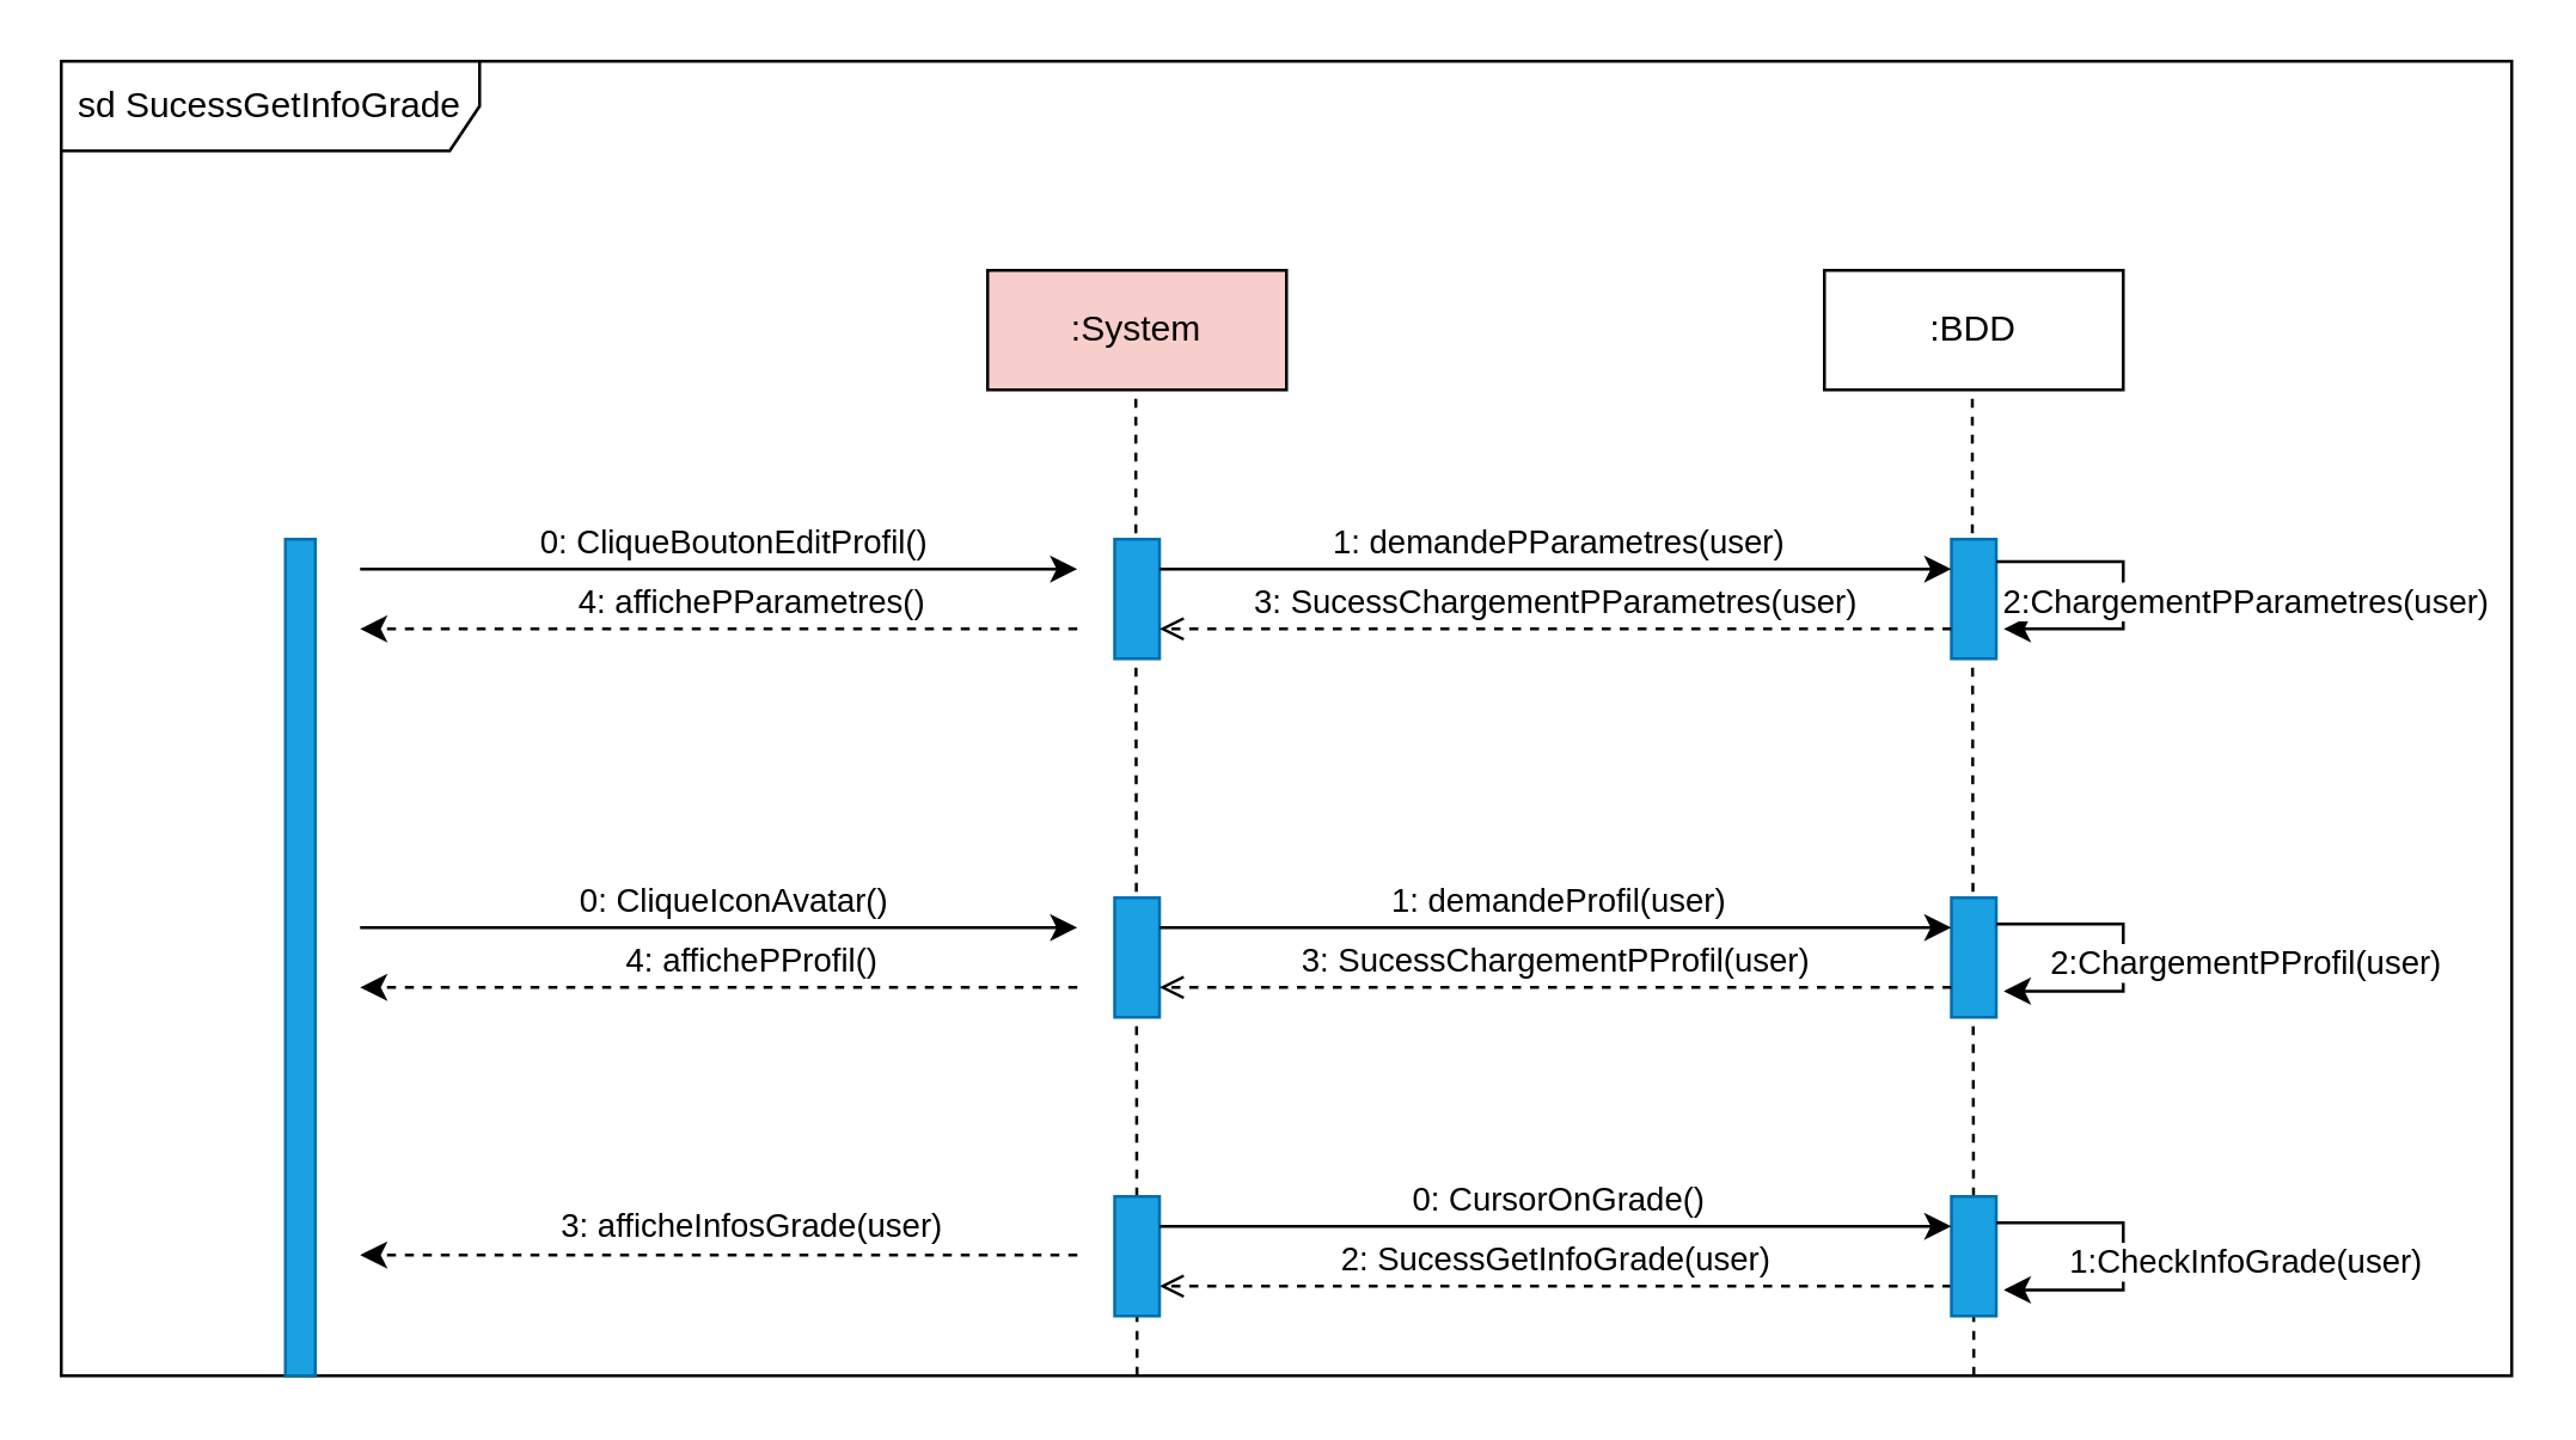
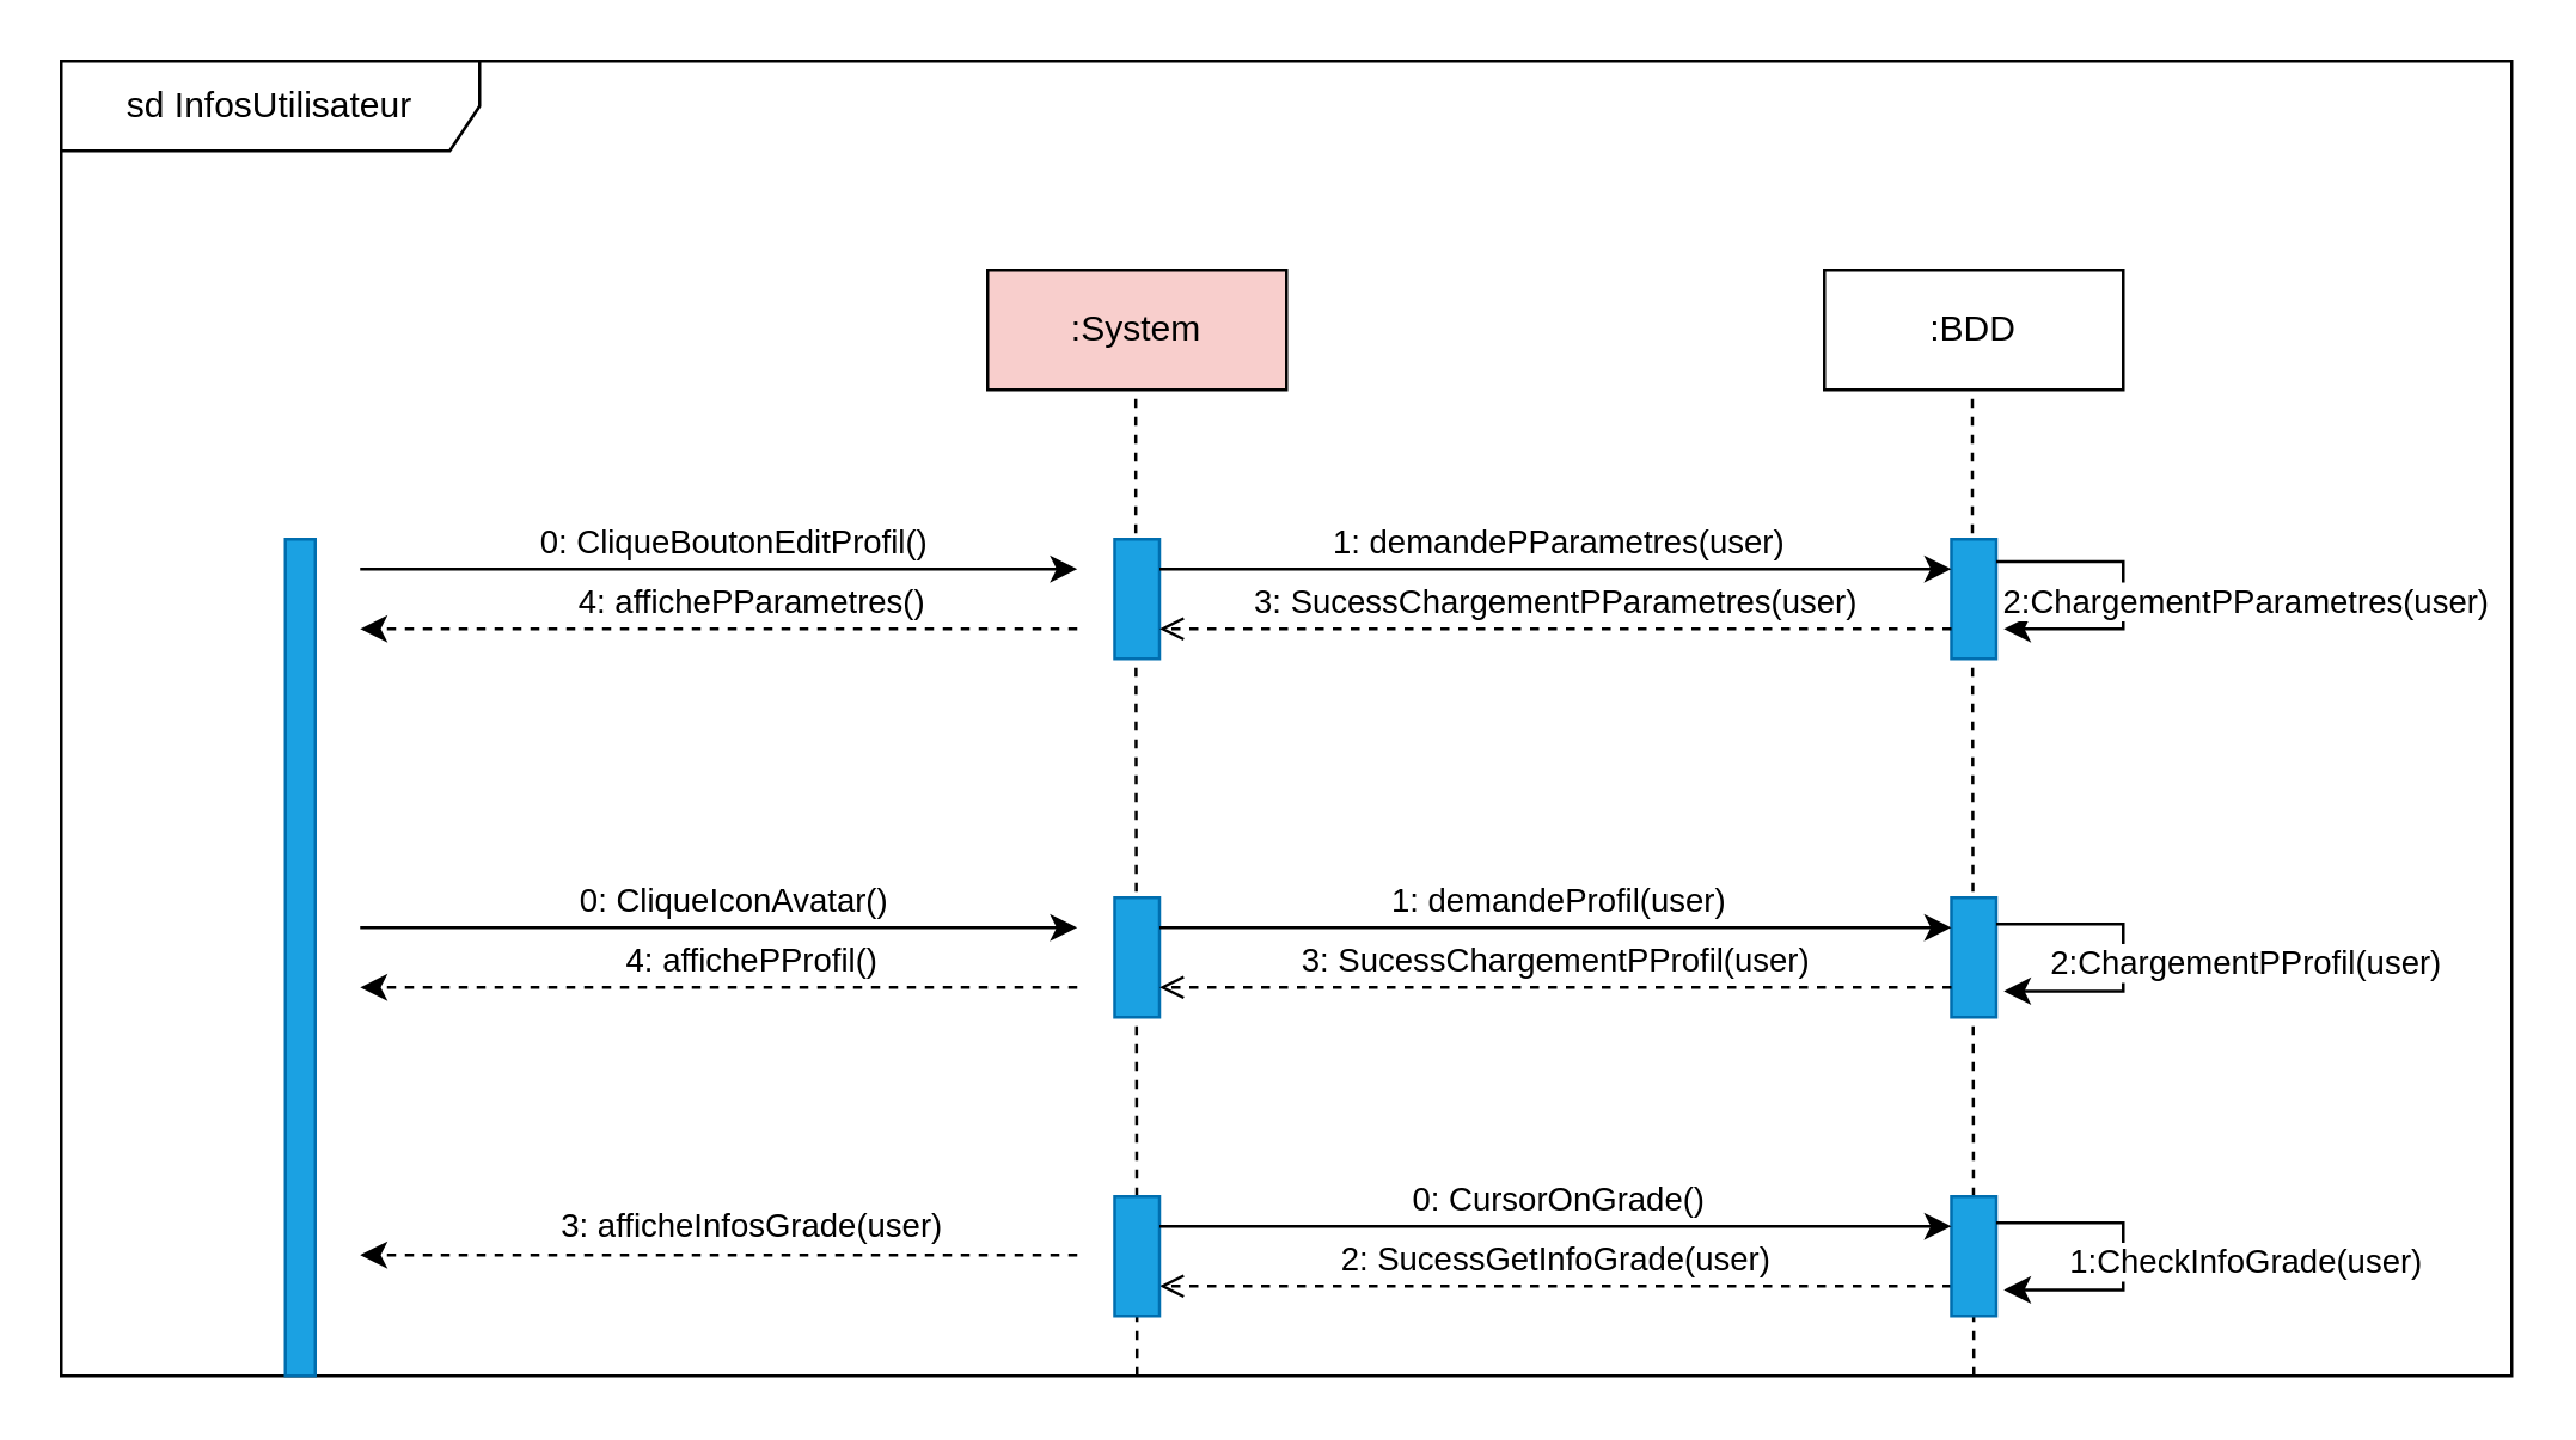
  <mxCell id="0" />
  <mxCell id="1" parent="0" />
- <mxCell id="2" value="sd SucessGetInfoGrade" style="shape=umlFrame;whiteSpace=wrap;html=1;fontColor=#000000;width=140;height=30;movable=0;resizable=0;rotatable=0;deletable=0;editable=0;connectable=0;" parent="1" vertex="1"><mxGeometry width="820" height="440" as="geometry" x="20" y="20" /></mxCell>
+ <mxCell id="2" value="sd InfosUtilisateur" style="shape=umlFrame;whiteSpace=wrap;html=1;fontColor=#000000;width=140;height=30;movable=0;resizable=0;rotatable=0;deletable=0;editable=0;connectable=0;" parent="1" vertex="1"><mxGeometry width="820" height="440" as="geometry" x="20" y="20" /></mxCell>
  <mxCell id="3" value="" style="shape=rect;dashed=0;shadow=0;html=1;whiteSpace=wrap;direction=south;horizontal=0;fontColor=#ffffff;fillColor=#1ba1e2;strokeColor=#006EAF;" parent="1" vertex="1"><mxGeometry x="95" y="180" width="10" height="280" as="geometry" /></mxCell>
  <mxCell id="4" value=":System" style="whiteSpace=wrap;html=1;align=center;fontColor=#000000;fillColor=#f8cecc;" parent="1" vertex="1"><mxGeometry x="330" y="90" width="100" height="40" as="geometry" /></mxCell>
  <mxCell id="5" value=":BDD" style="whiteSpace=wrap;html=1;align=center;fontColor=#000000;" parent="1" vertex="1"><mxGeometry x="610" y="90" width="100" height="40" as="geometry" /></mxCell>
  <mxCell id="6" value="" style="endArrow=none;dashed=1;html=1;rounded=0;fontColor=#000000;entryX=0.5;entryY=1;entryDx=0;entryDy=0;movable=1;resizable=1;rotatable=1;deletable=1;editable=1;connectable=1;" parent="1" edge="1"><mxGeometry width="50" height="50" relative="1" as="geometry"><mxPoint x="380" y="460" as="sourcePoint" /><mxPoint x="379.58" y="130" as="targetPoint" /><Array as="points"><mxPoint x="379.58" y="180" /></Array></mxGeometry></mxCell>
  <mxCell id="7" value="" style="endArrow=none;dashed=1;html=1;rounded=0;fontColor=#000000;entryX=0.5;entryY=1;entryDx=0;entryDy=0;movable=1;resizable=1;rotatable=1;deletable=1;editable=1;connectable=1;" parent="1" edge="1"><mxGeometry width="50" height="50" relative="1" as="geometry"><mxPoint x="660" y="460" as="sourcePoint" /><mxPoint x="659.5" y="130" as="targetPoint" /><Array as="points"><mxPoint x="659.5" y="180" /></Array></mxGeometry></mxCell>
  <mxCell id="8" value="" style="shape=rect;dashed=0;shadow=0;html=1;whiteSpace=wrap;direction=south;horizontal=0;fontColor=#ffffff;fillColor=#1ba1e2;strokeColor=#006EAF;" parent="1" vertex="1"><mxGeometry x="372.5" y="180" width="15" height="40" as="geometry" /></mxCell>
  <mxCell id="9" value="" style="shape=rect;dashed=0;shadow=0;html=1;whiteSpace=wrap;direction=south;horizontal=0;fontColor=#ffffff;fillColor=#1ba1e2;strokeColor=#006EAF;" parent="1" vertex="1"><mxGeometry x="652.5" y="180" width="15" height="40" as="geometry" /></mxCell>
  <mxCell id="10" value="" style="endArrow=classic;html=1;rounded=0;" parent="1" edge="1"><mxGeometry width="50" height="50" relative="1" as="geometry"><mxPoint x="120" y="190" as="sourcePoint" /><mxPoint x="360" y="190" as="targetPoint" /></mxGeometry></mxCell>
  <mxCell id="11" value="0: CliqueBoutonEditProfil()" style="edgeLabel;html=1;align=center;verticalAlign=middle;resizable=0;points=[];" parent="10" vertex="1" connectable="0"><mxGeometry x="-0.196" y="1" relative="1" as="geometry"><mxPoint x="28" y="-9" as="offset" /></mxGeometry></mxCell>
  <mxCell id="12" value="" style="endArrow=classic;html=1;rounded=0;" parent="1" edge="1"><mxGeometry width="50" height="50" relative="1" as="geometry"><mxPoint x="120" y="310" as="sourcePoint" /><mxPoint x="360" y="310" as="targetPoint" /></mxGeometry></mxCell>
  <mxCell id="13" value="0: CliqueIconAvatar()" style="edgeLabel;html=1;align=center;verticalAlign=middle;resizable=0;points=[];" parent="12" vertex="1" connectable="0"><mxGeometry x="-0.196" y="1" relative="1" as="geometry"><mxPoint x="28" y="-9" as="offset" /></mxGeometry></mxCell>
  <mxCell id="14" value="" style="shape=rect;dashed=0;shadow=0;html=1;whiteSpace=wrap;direction=south;horizontal=0;fontColor=#ffffff;fillColor=#1ba1e2;strokeColor=#006EAF;" parent="1" vertex="1"><mxGeometry x="372.5" y="300" width="15" height="40" as="geometry" /></mxCell>
  <mxCell id="15" value="" style="shape=rect;dashed=0;shadow=0;html=1;whiteSpace=wrap;direction=south;horizontal=0;fontColor=#ffffff;fillColor=#1ba1e2;strokeColor=#006EAF;" parent="1" vertex="1"><mxGeometry x="652.5" y="300" width="15" height="40" as="geometry" /></mxCell>
  <mxCell id="16" value="" style="endArrow=classic;html=1;rounded=0;fontColor=#000000;dashed=1;" parent="1" edge="1"><mxGeometry width="50" height="50" relative="1" as="geometry"><mxPoint x="360" y="330" as="sourcePoint" /><mxPoint x="120" y="330" as="targetPoint" /></mxGeometry></mxCell>
  <mxCell id="17" value="4: affichePProfil()" style="edgeLabel;html=1;align=center;verticalAlign=middle;resizable=0;points=[];fontColor=#000000;" parent="16" vertex="1" connectable="0"><mxGeometry x="-0.229" relative="1" as="geometry"><mxPoint x="-17" y="-10" as="offset" /></mxGeometry></mxCell>
  <mxCell id="18" value="" style="endArrow=classic;html=1;rounded=0;fontColor=#000000;dashed=1;" parent="1" edge="1"><mxGeometry width="50" height="50" relative="1" as="geometry"><mxPoint x="360" y="210" as="sourcePoint" /><mxPoint x="120" y="210" as="targetPoint" /></mxGeometry></mxCell>
  <mxCell id="19" value="4: affichePParametres()" style="edgeLabel;html=1;align=center;verticalAlign=middle;resizable=0;points=[];fontColor=#000000;" parent="18" vertex="1" connectable="0"><mxGeometry x="-0.229" relative="1" as="geometry"><mxPoint x="-17" y="-10" as="offset" /></mxGeometry></mxCell>
  <mxCell id="20" value="" style="endArrow=classic;html=1;rounded=0;fontColor=#000000;entryX=0.25;entryY=1;entryDx=0;entryDy=0;exitX=0.25;exitY=0;exitDx=0;exitDy=0;" parent="1" source="8" target="9" edge="1"><mxGeometry width="50" height="50" relative="1" as="geometry"><mxPoint x="372.5" y="240" as="sourcePoint" /><mxPoint x="678.5" y="240" as="targetPoint" /></mxGeometry></mxCell>
  <mxCell id="21" value="1: demandePParametres(user)" style="edgeLabel;html=1;align=center;verticalAlign=middle;resizable=0;points=[];" parent="20" vertex="1" connectable="0"><mxGeometry x="0.122" relative="1" as="geometry"><mxPoint x="-16" y="-10" as="offset" /></mxGeometry></mxCell>
  <mxCell id="22" value="3: SucessChargementPParametres(user)" style="edgeStyle=none;html=1;endArrow=open;dashed=1;verticalAlign=bottom;rounded=0;fontFamily=Helvetica;fontSize=11;fontColor=#000000;exitX=0.75;exitY=1;exitDx=0;exitDy=0;entryX=0.75;entryY=0;entryDx=0;entryDy=0;" parent="1" source="9" target="8" edge="1"><mxGeometry width="160" relative="1" as="geometry"><mxPoint x="640" y="240" as="sourcePoint" /><mxPoint x="330" y="240" as="targetPoint" /><Array as="points"><mxPoint x="420" y="210" /></Array></mxGeometry></mxCell>
  <mxCell id="23" value="" style="edgeStyle=elbowEdgeStyle;elbow=horizontal;endArrow=classic;html=1;rounded=0;fontFamily=Helvetica;fontSize=12;fontColor=#000000;exitX=0.25;exitY=0;exitDx=0;exitDy=0;" parent="1" edge="1"><mxGeometry width="50" height="50" relative="1" as="geometry"><mxPoint x="667.5" y="187.5" as="sourcePoint" /><mxPoint x="670" y="210" as="targetPoint" /><Array as="points"><mxPoint x="710" y="203" /></Array></mxGeometry></mxCell>
  <mxCell id="24" value="2:ChargementPParametres(user)" style="edgeLabel;html=1;align=center;verticalAlign=middle;resizable=0;points=[];fontSize=11;fontFamily=Helvetica;fontColor=#000000;" parent="23" vertex="1" connectable="0"><mxGeometry x="-0.138" relative="1" as="geometry"><mxPoint x="40" y="10" as="offset" /></mxGeometry></mxCell>
  <mxCell id="25" value="" style="endArrow=classic;html=1;rounded=0;fontColor=#000000;entryX=0.25;entryY=1;entryDx=0;entryDy=0;exitX=0.25;exitY=0;exitDx=0;exitDy=0;" parent="1" edge="1"><mxGeometry width="50" height="50" relative="1" as="geometry"><mxPoint x="387.5" y="310" as="sourcePoint" /><mxPoint x="652.5" y="310" as="targetPoint" /></mxGeometry></mxCell>
  <mxCell id="26" value="1: demandeProfil(user)" style="edgeLabel;html=1;align=center;verticalAlign=middle;resizable=0;points=[];" parent="25" vertex="1" connectable="0"><mxGeometry x="0.122" relative="1" as="geometry"><mxPoint x="-16" y="-10" as="offset" /></mxGeometry></mxCell>
  <mxCell id="27" value="3: SucessChargementPProfil(user)" style="edgeStyle=none;html=1;endArrow=open;dashed=1;verticalAlign=bottom;rounded=0;fontFamily=Helvetica;fontSize=11;fontColor=#000000;exitX=0.75;exitY=1;exitDx=0;exitDy=0;entryX=0.75;entryY=0;entryDx=0;entryDy=0;" parent="1" edge="1"><mxGeometry width="160" relative="1" as="geometry"><mxPoint x="652.5" y="330" as="sourcePoint" /><mxPoint x="387.5" y="330" as="targetPoint" /><Array as="points"><mxPoint x="420" y="330" /></Array></mxGeometry></mxCell>
  <mxCell id="28" value="2: SucessGetInfoGrade(user)" style="edgeStyle=none;html=1;endArrow=open;dashed=1;verticalAlign=bottom;rounded=0;fontFamily=Helvetica;fontSize=11;fontColor=#000000;exitX=0.75;exitY=1;exitDx=0;exitDy=0;entryX=0.75;entryY=0;entryDx=0;entryDy=0;" parent="1" edge="1"><mxGeometry width="160" relative="1" as="geometry"><mxPoint x="652.5" y="430" as="sourcePoint" /><mxPoint x="387.5" y="430" as="targetPoint" /><Array as="points"><mxPoint x="420" y="430" /></Array></mxGeometry></mxCell>
  <mxCell id="29" value="" style="edgeStyle=elbowEdgeStyle;elbow=horizontal;endArrow=classic;html=1;rounded=0;fontFamily=Helvetica;fontSize=12;fontColor=#000000;exitX=0.25;exitY=0;exitDx=0;exitDy=0;" parent="1" edge="1"><mxGeometry width="50" height="50" relative="1" as="geometry"><mxPoint x="667.5" y="308.75" as="sourcePoint" /><mxPoint x="670" y="331.25" as="targetPoint" /><Array as="points"><mxPoint x="710" y="324.25" /></Array></mxGeometry></mxCell>
  <mxCell id="30" value="2:ChargementPProfil(user)" style="edgeLabel;html=1;align=center;verticalAlign=middle;resizable=0;points=[];fontSize=11;fontFamily=Helvetica;fontColor=#000000;" parent="29" vertex="1" connectable="0"><mxGeometry x="-0.138" relative="1" as="geometry"><mxPoint x="40" y="10" as="offset" /></mxGeometry></mxCell>
  <mxCell id="31" value="" style="shape=rect;dashed=0;shadow=0;html=1;whiteSpace=wrap;direction=south;horizontal=0;fontColor=#ffffff;fillColor=#1ba1e2;strokeColor=#006EAF;" parent="1" vertex="1"><mxGeometry x="372.5" y="400" width="15" height="40" as="geometry" /></mxCell>
  <mxCell id="32" value="" style="shape=rect;dashed=0;shadow=0;html=1;whiteSpace=wrap;direction=south;horizontal=0;fontColor=#ffffff;fillColor=#1ba1e2;strokeColor=#006EAF;" parent="1" vertex="1"><mxGeometry x="652.5" y="400" width="15" height="40" as="geometry" /></mxCell>
  <mxCell id="33" value="" style="endArrow=classic;html=1;rounded=0;fontColor=#000000;entryX=0.25;entryY=1;entryDx=0;entryDy=0;exitX=0.25;exitY=0;exitDx=0;exitDy=0;" parent="1" edge="1"><mxGeometry width="50" height="50" relative="1" as="geometry"><mxPoint x="387.5" y="410" as="sourcePoint" /><mxPoint x="652.5" y="410" as="targetPoint" /></mxGeometry></mxCell>
  <mxCell id="34" value="0: CursorOnGrade()" style="edgeLabel;html=1;align=center;verticalAlign=middle;resizable=0;points=[];" parent="33" vertex="1" connectable="0"><mxGeometry x="0.122" relative="1" as="geometry"><mxPoint x="-16" y="-10" as="offset" /></mxGeometry></mxCell>
  <mxCell id="35" value="" style="edgeStyle=elbowEdgeStyle;elbow=horizontal;endArrow=classic;html=1;rounded=0;fontFamily=Helvetica;fontSize=12;fontColor=#000000;exitX=0.25;exitY=0;exitDx=0;exitDy=0;" parent="1" edge="1"><mxGeometry width="50" height="50" relative="1" as="geometry"><mxPoint x="667.5" y="408.75" as="sourcePoint" /><mxPoint x="670" y="431.25" as="targetPoint" /><Array as="points"><mxPoint x="710" y="424.25" /></Array></mxGeometry></mxCell>
  <mxCell id="36" value="1:CheckInfoGrade(user)" style="edgeLabel;html=1;align=center;verticalAlign=middle;resizable=0;points=[];fontSize=11;fontFamily=Helvetica;fontColor=#000000;" parent="35" vertex="1" connectable="0"><mxGeometry x="-0.138" relative="1" as="geometry"><mxPoint x="40" y="10" as="offset" /></mxGeometry></mxCell>
  <mxCell id="37" value="" style="endArrow=classic;html=1;rounded=0;fontColor=#000000;dashed=1;" parent="1" edge="1"><mxGeometry width="50" height="50" relative="1" as="geometry"><mxPoint x="360" y="419.58" as="sourcePoint" /><mxPoint x="120" y="419.58" as="targetPoint" /></mxGeometry></mxCell>
  <mxCell id="38" value="3: afficheInfosGrade(user)" style="edgeLabel;html=1;align=center;verticalAlign=middle;resizable=0;points=[];fontColor=#000000;" parent="37" vertex="1" connectable="0"><mxGeometry x="-0.229" relative="1" as="geometry"><mxPoint x="-17" y="-10" as="offset" /></mxGeometry></mxCell>
